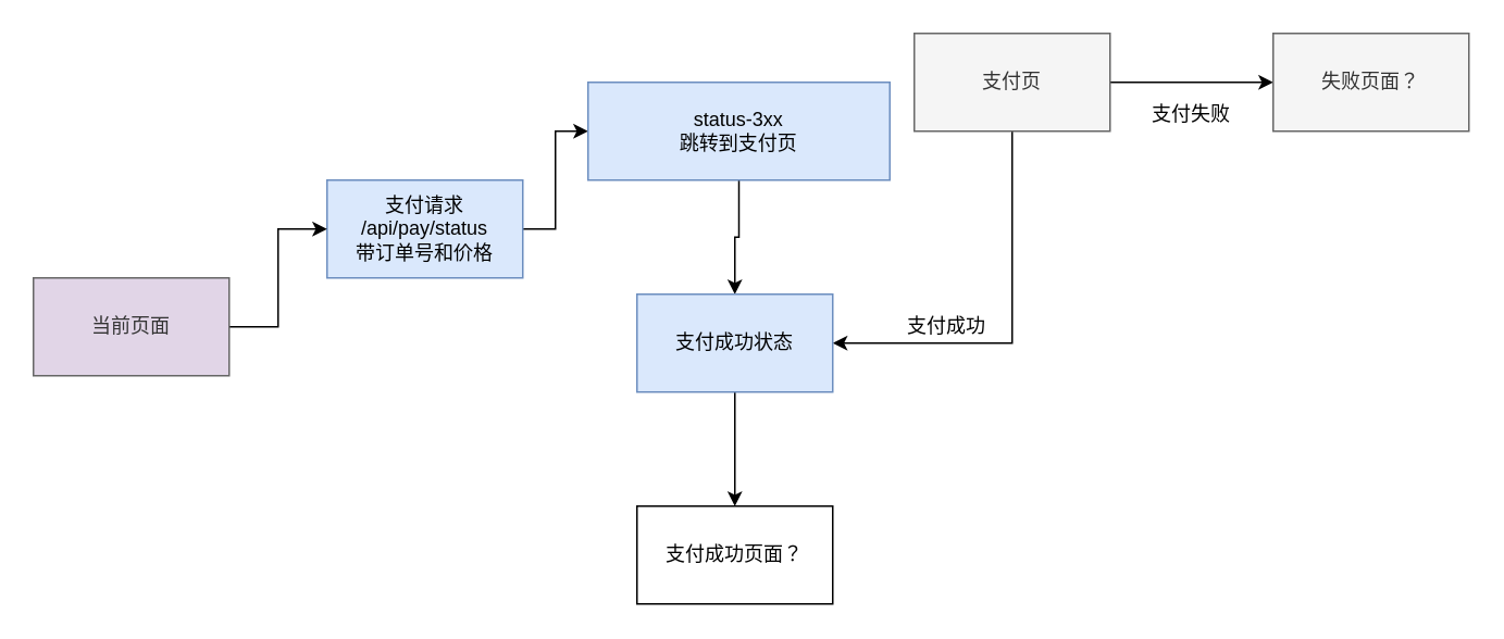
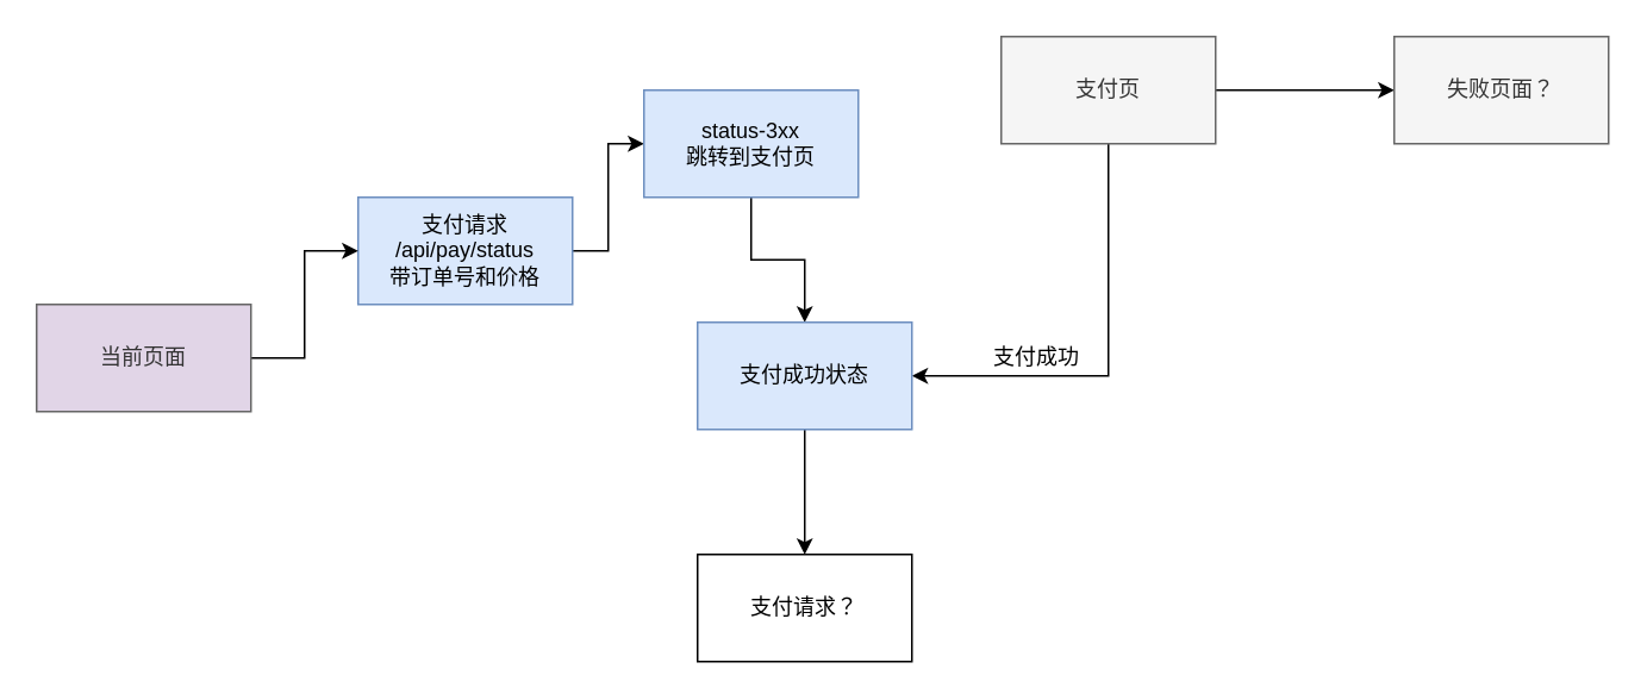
  <mxCell id="0" />
  <mxCell id="1" parent="0" />
  <mxCell id="2" style="edgeStyle=orthogonalEdgeStyle;rounded=0;orthogonalLoop=1;jettySize=auto;html=1;" edge="1" parent="1" source="3" target="5"><mxGeometry relative="1" as="geometry" /></mxCell>
  <mxCell id="3" value="支付请求&lt;br&gt;/api/pay/status&lt;br&gt;带订单号和价格" style="rounded=0;whiteSpace=wrap;html=1;fillColor=#dae8fc;strokeColor=#6c8ebf;" vertex="1" parent="1"><mxGeometry x="200" y="110" width="120" height="60" as="geometry" /></mxCell>
  <mxCell id="4" style="edgeStyle=orthogonalEdgeStyle;rounded=0;orthogonalLoop=1;jettySize=auto;html=1;" edge="1" parent="1" source="5" target="12"><mxGeometry relative="1" as="geometry" /></mxCell>
- <mxCell id="5" value="status-3xx&lt;br&gt;跳转到支付页" style="rounded=0;whiteSpace=wrap;html=1;fillColor=#dae8fc;strokeColor=#6c8ebf;" vertex="1" parent="1"><mxGeometry x="360" y="50" width="185" height="60" as="geometry" /></mxCell>
+ <mxCell id="5" value="status-3xx&lt;br&gt;跳转到支付页" style="rounded=0;whiteSpace=wrap;html=1;fillColor=#dae8fc;strokeColor=#6c8ebf;" vertex="1" parent="1"><mxGeometry x="360" y="50" width="120" height="60" as="geometry" /></mxCell>
  <mxCell id="6" style="edgeStyle=orthogonalEdgeStyle;rounded=0;orthogonalLoop=1;jettySize=auto;html=1;entryX=1;entryY=0.5;entryDx=0;entryDy=0;exitX=0.5;exitY=1;exitDx=0;exitDy=0;" edge="1" parent="1" source="8" target="12"><mxGeometry relative="1" as="geometry"><mxPoint x="620" y="120" as="targetPoint" /></mxGeometry></mxCell>
  <mxCell id="7" style="edgeStyle=orthogonalEdgeStyle;rounded=0;orthogonalLoop=1;jettySize=auto;html=1;entryX=0;entryY=0.5;entryDx=0;entryDy=0;" edge="1" parent="1" source="8" target="15"><mxGeometry relative="1" as="geometry" /></mxCell>
  <mxCell id="8" value="支付页" style="rounded=0;whiteSpace=wrap;html=1;fillColor=#f5f5f5;strokeColor=#666666;fontColor=#333333;" vertex="1" parent="1"><mxGeometry x="560" y="20" width="120" height="60" as="geometry" /></mxCell>
  <mxCell id="9" style="edgeStyle=orthogonalEdgeStyle;rounded=0;orthogonalLoop=1;jettySize=auto;html=1;entryX=0;entryY=0.5;entryDx=0;entryDy=0;" edge="1" parent="1" source="10" target="3"><mxGeometry relative="1" as="geometry" /></mxCell>
  <mxCell id="10" value="当前页面" style="rounded=0;whiteSpace=wrap;html=1;fillColor=#e1d5e7;strokeColor=#666666;fontColor=#333333;" vertex="1" parent="1"><mxGeometry x="20" y="170" width="120" height="60" as="geometry" /></mxCell>
  <mxCell id="11" style="edgeStyle=orthogonalEdgeStyle;rounded=0;orthogonalLoop=1;jettySize=auto;html=1;" edge="1" parent="1" source="12"><mxGeometry relative="1" as="geometry"><mxPoint x="450" y="310" as="targetPoint" /></mxGeometry></mxCell>
  <mxCell id="12" value="支付成功状态" style="rounded=0;whiteSpace=wrap;html=1;fillColor=#dae8fc;strokeColor=#6c8ebf;" vertex="1" parent="1"><mxGeometry x="390" y="180" width="120" height="60" as="geometry" /></mxCell>
- <mxCell id="13" value="支付成功页面？" style="rounded=0;whiteSpace=wrap;html=1;" vertex="1" parent="1"><mxGeometry x="390" y="310" width="120" height="60" as="geometry" /></mxCell>
+ <mxCell id="13" value="支付请求？" style="rounded=0;whiteSpace=wrap;html=1;" vertex="1" parent="1"><mxGeometry x="390" y="310" width="120" height="60" as="geometry" /></mxCell>
  <mxCell id="14" value="支付成功" style="text;html=1;strokeColor=none;fillColor=none;align=center;verticalAlign=middle;whiteSpace=wrap;rounded=0;" vertex="1" parent="1"><mxGeometry x="550" y="190" width="60" height="20" as="geometry" /></mxCell>
  <mxCell id="15" value="失败页面？" style="rounded=0;whiteSpace=wrap;html=1;fillColor=#f5f5f5;strokeColor=#666666;fontColor=#333333;" vertex="1" parent="1"><mxGeometry x="780" y="20" width="120" height="60" as="geometry" /></mxCell>
- <mxCell id="16" value="支付失败" style="text;html=1;strokeColor=none;fillColor=none;align=center;verticalAlign=middle;whiteSpace=wrap;rounded=0;" vertex="1" parent="1"><mxGeometry x="700" y="60" width="60" height="20" as="geometry" /></mxCell>
